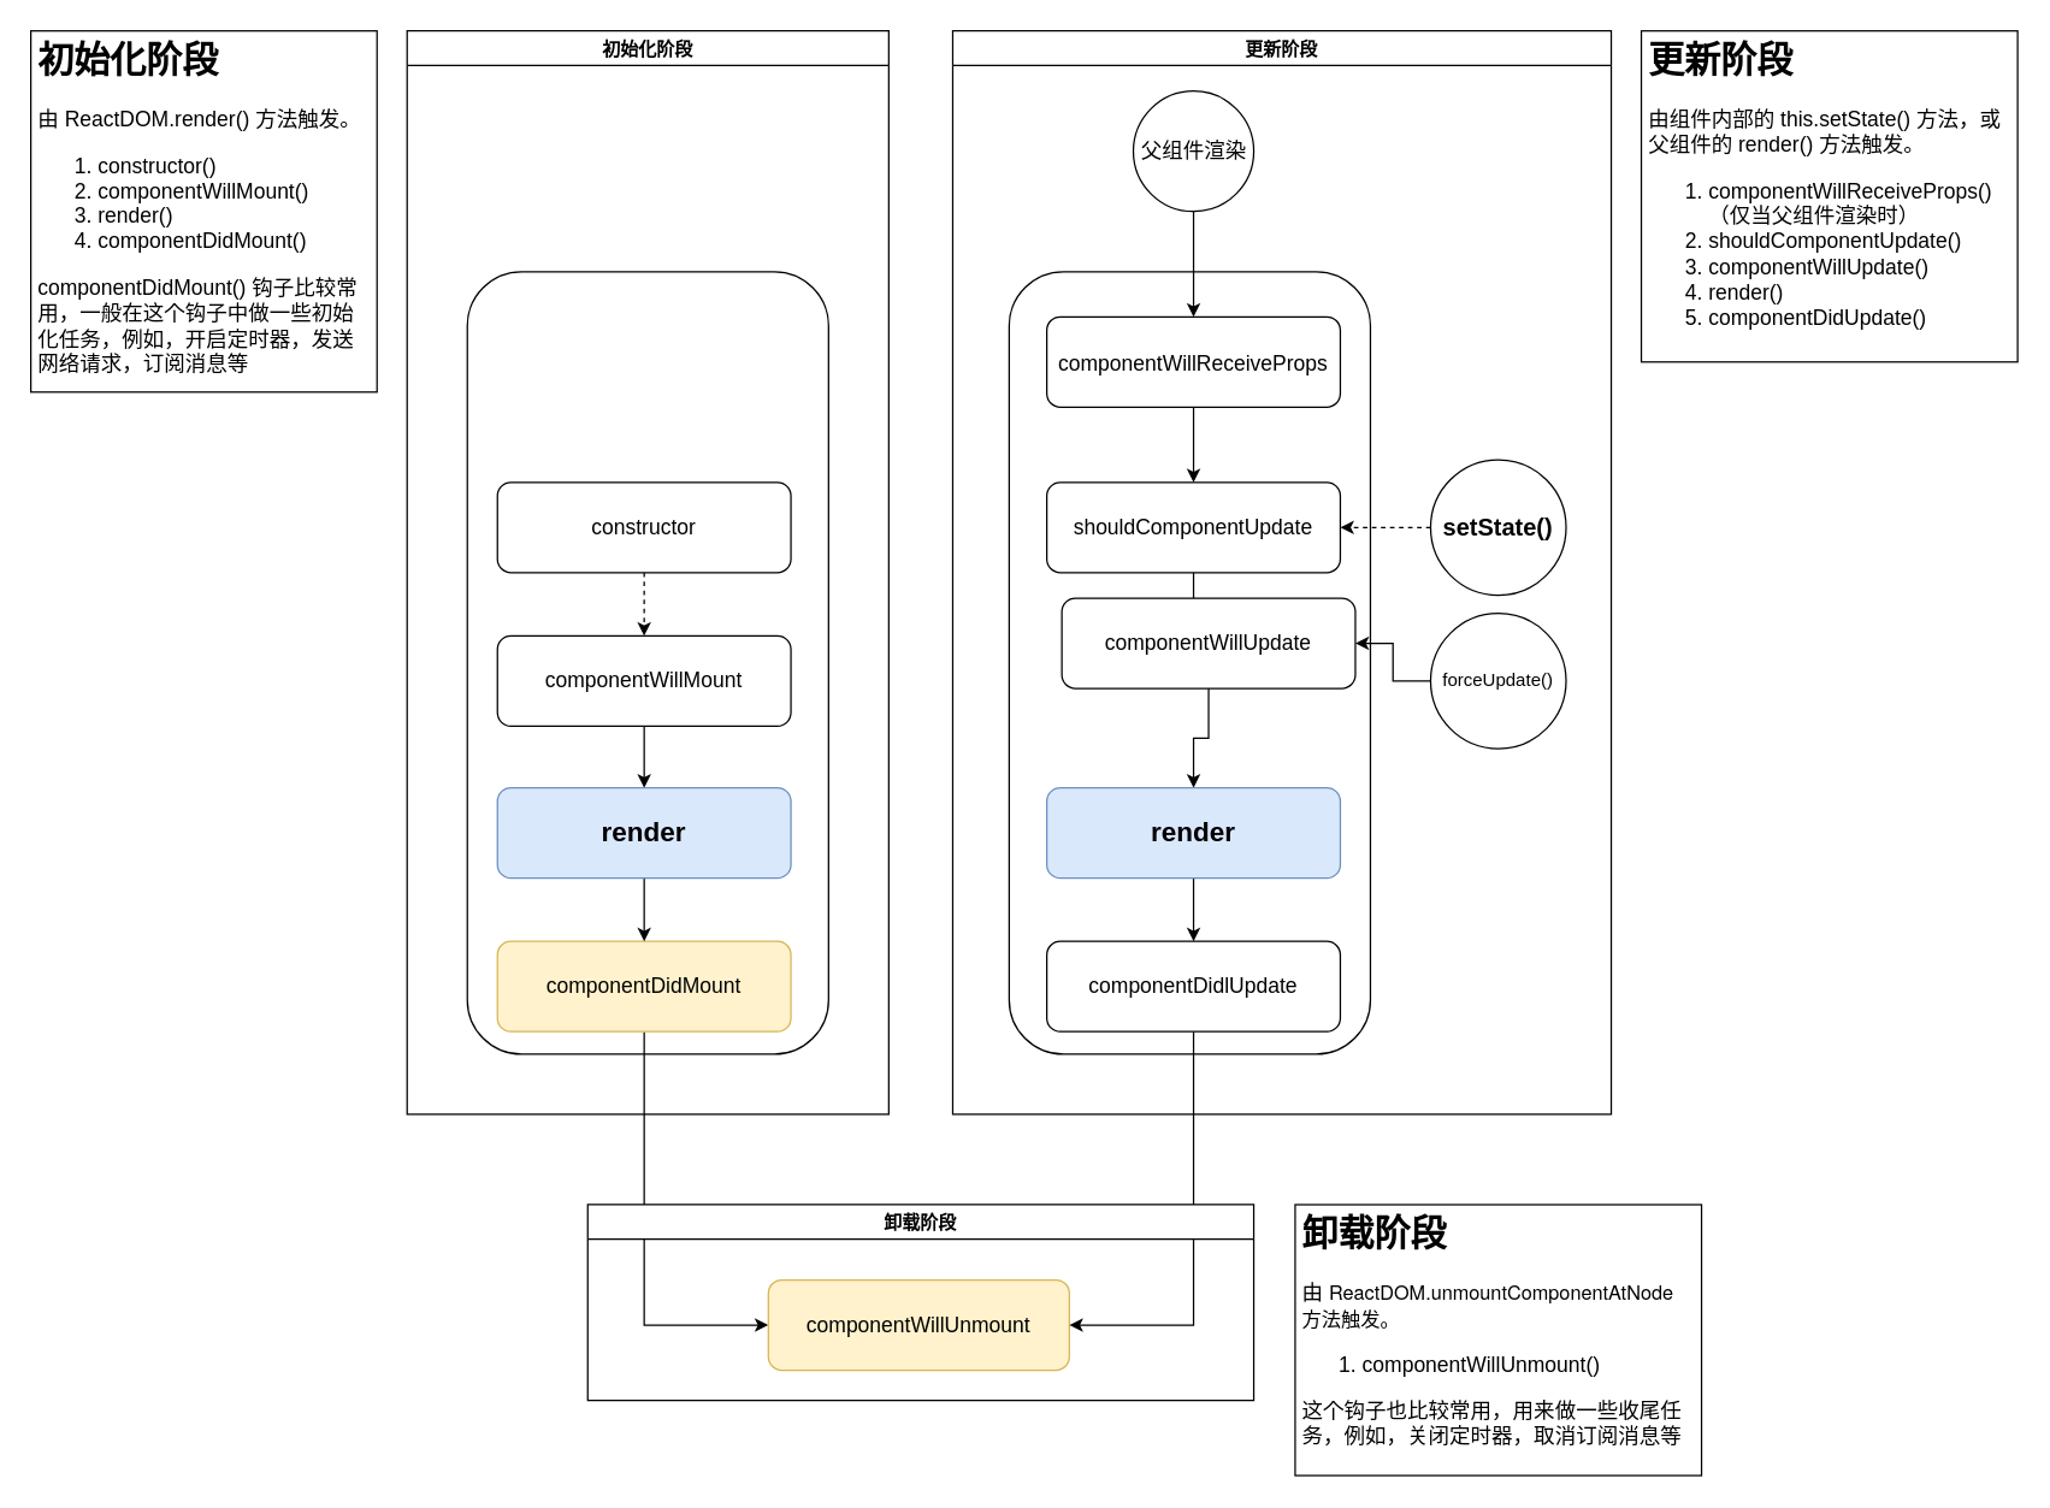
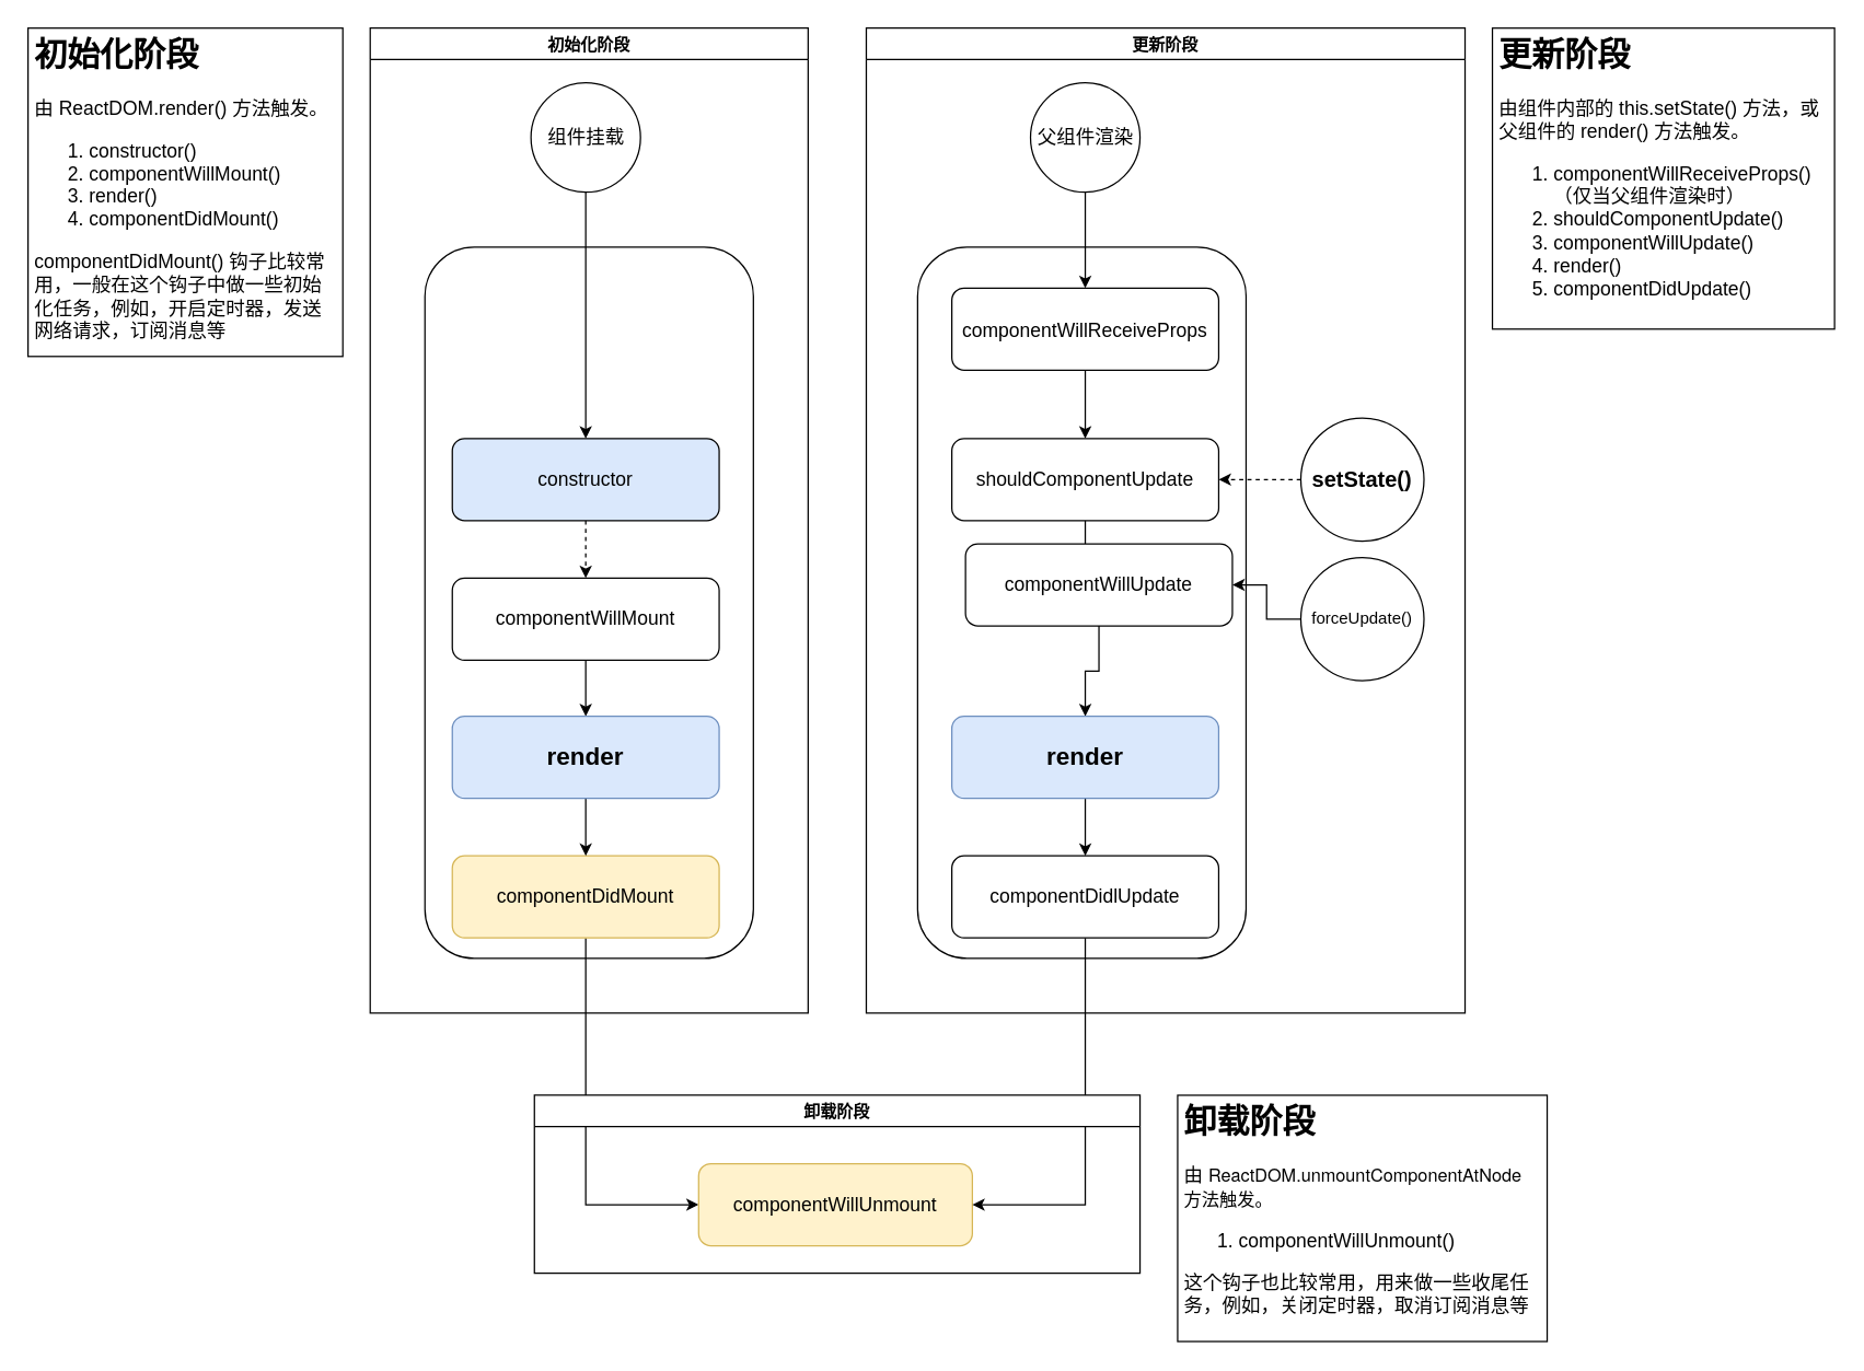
  <mxCell id="0" />
  <mxCell id="1" parent="0" />
  <mxCell id="2" value="" style="rounded=1;whiteSpace=wrap;html=1;fontSize=14;" parent="1" vertex="1"><mxGeometry x="310" y="180" width="240" height="520" as="geometry" /></mxCell>
  <mxCell id="3" value="" style="rounded=1;whiteSpace=wrap;html=1;fontSize=14;" parent="1" vertex="1"><mxGeometry x="670" y="180" width="240" height="520" as="geometry" /></mxCell>
  <mxCell id="4" style="edgeStyle=orthogonalEdgeStyle;rounded=0;orthogonalLoop=1;jettySize=auto;html=1;fontSize=14;dashed=1;" parent="1" source="5" target="7" edge="1"><mxGeometry relative="1" as="geometry" /></mxCell>
- <mxCell id="5" value="constructor" style="rounded=1;whiteSpace=wrap;html=1;fontStyle=0;fontSize=14;labelBackgroundColor=none;" parent="1" vertex="1"><mxGeometry x="330" y="320" width="195" height="60" as="geometry" /></mxCell>
+ <mxCell id="5" value="constructor" style="rounded=1;whiteSpace=wrap;html=1;fontStyle=0;fontSize=14;labelBackgroundColor=none;fillColor=#dae8fc;" parent="1" vertex="1"><mxGeometry x="330" y="320" width="195" height="60" as="geometry" /></mxCell>
  <mxCell id="6" style="edgeStyle=orthogonalEdgeStyle;rounded=0;orthogonalLoop=1;jettySize=auto;html=1;entryX=0.5;entryY=0;entryDx=0;entryDy=0;fontSize=14;" parent="1" source="7" target="22" edge="1"><mxGeometry relative="1" as="geometry" /></mxCell>
  <mxCell id="7" value="componentWillMount" style="rounded=1;whiteSpace=wrap;html=1;fontSize=14;" parent="1" vertex="1"><mxGeometry x="330" y="422" width="195" height="60" as="geometry" /></mxCell>
  <mxCell id="8" style="edgeStyle=orthogonalEdgeStyle;rounded=0;orthogonalLoop=1;jettySize=auto;html=1;entryX=0;entryY=0.5;entryDx=0;entryDy=0;exitX=0.5;exitY=1;exitDx=0;exitDy=0;fontSize=14;" parent="1" source="9" target="10" edge="1"><mxGeometry relative="1" as="geometry" /></mxCell>
  <mxCell id="9" value="componentDidMount" style="rounded=1;whiteSpace=wrap;html=1;fontSize=14;fillColor=#fff2cc;strokeColor=#d6b656;" parent="1" vertex="1"><mxGeometry x="330" y="625" width="195" height="60" as="geometry" /></mxCell>
  <mxCell id="10" value="componentWillUnmount" style="rounded=1;whiteSpace=wrap;html=1;fontSize=14;fillColor=#fff2cc;strokeColor=#d6b656;" parent="1" vertex="1"><mxGeometry x="510" y="850" width="200" height="60" as="geometry" /></mxCell>
+ <mxCell id="11" style="edgeStyle=orthogonalEdgeStyle;rounded=0;orthogonalLoop=1;jettySize=auto;html=1;entryX=0.5;entryY=0;entryDx=0;entryDy=0;fontSize=14;" parent="1" source="12" target="5" edge="1"><mxGeometry relative="1" as="geometry" /></mxCell>
+ <mxCell id="12" value="组件挂载" style="ellipse;whiteSpace=wrap;html=1;aspect=fixed;fontSize=14;fontStyle=0" parent="1" vertex="1"><mxGeometry x="387.5" y="60" width="80" height="80" as="geometry" /></mxCell>
  <mxCell id="13" style="edgeStyle=orthogonalEdgeStyle;rounded=0;orthogonalLoop=1;jettySize=auto;html=1;entryX=1;entryY=0.5;entryDx=0;entryDy=0;fontSize=14;dashed=1;" parent="1" source="14" target="16" edge="1"><mxGeometry relative="1" as="geometry" /></mxCell>
  <mxCell id="14" value="setState()" style="ellipse;whiteSpace=wrap;html=1;aspect=fixed;fontStyle=1;fontSize=16;" parent="1" vertex="1"><mxGeometry x="950" y="305" width="90" height="90" as="geometry" /></mxCell>
  <mxCell id="15" style="edgeStyle=orthogonalEdgeStyle;rounded=0;orthogonalLoop=1;jettySize=auto;html=1;entryX=0.5;entryY=0;entryDx=0;entryDy=0;fontSize=14;" parent="1" source="16" target="18" edge="1"><mxGeometry relative="1" as="geometry" /></mxCell>
  <mxCell id="16" value="shouldComponentUpdate" style="rounded=1;whiteSpace=wrap;html=1;fontSize=14;fontFamily=Helvetica;" parent="1" vertex="1"><mxGeometry x="695" y="320" width="195" height="60" as="geometry" /></mxCell>
  <mxCell id="17" style="edgeStyle=orthogonalEdgeStyle;rounded=0;orthogonalLoop=1;jettySize=auto;html=1;entryX=0.5;entryY=0;entryDx=0;entryDy=0;fontSize=14;" parent="1" source="18" target="24" edge="1"><mxGeometry relative="1" as="geometry" /></mxCell>
  <mxCell id="18" value="componentWillUpdate" style="rounded=1;whiteSpace=wrap;html=1;fontSize=14;" parent="1" vertex="1"><mxGeometry x="705" y="397" width="195" height="60" as="geometry" /></mxCell>
  <mxCell id="19" style="edgeStyle=orthogonalEdgeStyle;rounded=0;orthogonalLoop=1;jettySize=auto;html=1;entryX=1;entryY=0.5;entryDx=0;entryDy=0;exitX=0.5;exitY=1;exitDx=0;exitDy=0;fontSize=14;" parent="1" source="20" target="10" edge="1"><mxGeometry relative="1" as="geometry" /></mxCell>
  <mxCell id="20" value="componentDidlUpdate" style="rounded=1;whiteSpace=wrap;html=1;fontSize=14;" parent="1" vertex="1"><mxGeometry x="695" y="625" width="195" height="60" as="geometry" /></mxCell>
  <mxCell id="21" style="edgeStyle=orthogonalEdgeStyle;rounded=0;orthogonalLoop=1;jettySize=auto;html=1;entryX=0.5;entryY=0;entryDx=0;entryDy=0;fontSize=14;" parent="1" source="22" target="9" edge="1"><mxGeometry relative="1" as="geometry" /></mxCell>
  <mxCell id="22" value="render" style="rounded=1;whiteSpace=wrap;html=1;fontSize=18;fontStyle=1;fillColor=#dae8fc;strokeColor=#6c8ebf;" parent="1" vertex="1"><mxGeometry x="330" y="523" width="195" height="60" as="geometry" /></mxCell>
  <mxCell id="23" style="edgeStyle=orthogonalEdgeStyle;rounded=0;orthogonalLoop=1;jettySize=auto;html=1;entryX=0.5;entryY=0;entryDx=0;entryDy=0;fontSize=14;" parent="1" source="24" target="20" edge="1"><mxGeometry relative="1" as="geometry" /></mxCell>
  <mxCell id="24" value="render" style="rounded=1;whiteSpace=wrap;html=1;fontSize=18;fontStyle=1;fillColor=#dae8fc;strokeColor=#6c8ebf;" parent="1" vertex="1"><mxGeometry x="695" y="523" width="195" height="60" as="geometry" /></mxCell>
  <mxCell id="25" style="edgeStyle=orthogonalEdgeStyle;rounded=0;orthogonalLoop=1;jettySize=auto;html=1;entryX=1;entryY=0.5;entryDx=0;entryDy=0;fontSize=14;" parent="1" source="26" target="18" edge="1"><mxGeometry relative="1" as="geometry" /></mxCell>
  <mxCell id="26" value="forceUpdate()" style="ellipse;html=1;aspect=fixed;fontStyle=0;fontSize=12;whiteSpace=wrap;" parent="1" vertex="1"><mxGeometry x="950" y="407" width="90" height="90" as="geometry" /></mxCell>
  <mxCell id="27" style="edgeStyle=orthogonalEdgeStyle;rounded=0;orthogonalLoop=1;jettySize=auto;html=1;fontSize=14;entryX=0.5;entryY=0;entryDx=0;entryDy=0;" parent="1" source="28" target="30" edge="1"><mxGeometry relative="1" as="geometry" /></mxCell>
  <mxCell id="28" value="父组件渲染" style="ellipse;whiteSpace=wrap;html=1;aspect=fixed;fontSize=14;" parent="1" vertex="1"><mxGeometry x="752.5" y="60" width="80" height="80" as="geometry" /></mxCell>
  <mxCell id="29" style="edgeStyle=orthogonalEdgeStyle;rounded=0;orthogonalLoop=1;jettySize=auto;html=1;entryX=0.5;entryY=0;entryDx=0;entryDy=0;fontSize=14;" parent="1" source="30" target="16" edge="1"><mxGeometry relative="1" as="geometry" /></mxCell>
  <mxCell id="30" value="&lt;p style=&quot;margin: 0px; font-variant-numeric: normal; font-variant-east-asian: normal; font-stretch: normal; font-size: 14px; line-height: normal; text-align: start;&quot; class=&quot;p1&quot;&gt;componentWillReceiveProps&lt;/p&gt;" style="rounded=1;whiteSpace=wrap;html=1;fontSize=14;fontFamily=Helvetica;" parent="1" vertex="1"><mxGeometry x="695" y="210" width="195" height="60" as="geometry" /></mxCell>
  <mxCell id="31" value="卸载阶段" style="swimlane;" vertex="1" parent="1"><mxGeometry x="390" y="800" width="442.5" height="130" as="geometry"><mxRectangle x="170" y="690" width="140" height="30" as="alternateBounds" /></mxGeometry></mxCell>
  <mxCell id="32" value="初始化阶段" style="swimlane;" vertex="1" parent="1"><mxGeometry x="270" width="320" height="720" as="geometry" y="20"><mxRectangle x="170" y="690" width="140" height="30" as="alternateBounds" /></mxGeometry></mxCell>
  <mxCell id="33" value="更新阶段" style="swimlane;" vertex="1" parent="1"><mxGeometry x="632.5" width="437.5" height="720" as="geometry" y="20"><mxRectangle x="170" y="690" width="140" height="30" as="alternateBounds" /></mxGeometry></mxCell>
  <mxCell id="34" value="&lt;h1&gt;初始化阶段&lt;/h1&gt;&lt;p style=&quot;font-size: 14px;&quot;&gt;&lt;font style=&quot;font-size: 14px;&quot;&gt;由 ReactDOM.render() 方法触发。&lt;/font&gt;&lt;/p&gt;&lt;p style=&quot;font-size: 14px;&quot;&gt;&lt;/p&gt;&lt;ol style=&quot;font-size: 14px;&quot;&gt;&lt;li style=&quot;&quot;&gt;&lt;font style=&quot;font-size: 14px;&quot;&gt;constructor()&lt;/font&gt;&lt;/li&gt;&lt;li style=&quot;&quot;&gt;&lt;font style=&quot;font-size: 14px;&quot;&gt;componentWillMount()&lt;/font&gt;&lt;/li&gt;&lt;li style=&quot;&quot;&gt;&lt;font style=&quot;font-size: 14px;&quot;&gt;render()&lt;/font&gt;&lt;/li&gt;&lt;li style=&quot;&quot;&gt;&lt;font style=&quot;font-size: 14px;&quot;&gt;componentDidMount()&lt;/font&gt;&lt;/li&gt;&lt;/ol&gt;&lt;span style=&quot;font-size: 14px;&quot;&gt;componentDidMount() 钩子比较常用，一般在这个钩子中做一些初始化任务，例如，开启定时器，发送网络请求，订阅消息等&lt;/span&gt;&lt;p&gt;&lt;/p&gt;" style="text;html=1;strokeColor=default;fillColor=none;spacing=5;spacingTop=-20;whiteSpace=wrap;overflow=hidden;rounded=0;" vertex="1" parent="1"><mxGeometry x="20" width="230" height="240" as="geometry" y="20" /></mxCell>
  <mxCell id="35" value="&lt;h1&gt;更新阶段&lt;/h1&gt;&lt;p style=&quot;font-size: 14px;&quot;&gt;&lt;font style=&quot;font-size: 14px;&quot;&gt;由组件内部的 this.setState() 方法，或父组件的 render() 方法触发。&lt;/font&gt;&lt;/p&gt;&lt;p style=&quot;font-size: 14px;&quot;&gt;&lt;/p&gt;&lt;ol style=&quot;font-size: 14px;&quot;&gt;&lt;li style=&quot;&quot;&gt;&lt;font style=&quot;font-size: 14px;&quot;&gt;componentWillReceiveProps() （仅当父组件渲染时）&lt;/font&gt;&lt;/li&gt;&lt;li style=&quot;&quot;&gt;&lt;font style=&quot;font-size: 14px;&quot;&gt;shouldComponentUpdate()&lt;/font&gt;&lt;/li&gt;&lt;li style=&quot;&quot;&gt;&lt;font style=&quot;font-size: 14px;&quot;&gt;componentWillUpdate()&lt;/font&gt;&lt;/li&gt;&lt;li style=&quot;&quot;&gt;&lt;font style=&quot;font-size: 14px;&quot;&gt;render()&lt;/font&gt;&lt;/li&gt;&lt;li style=&quot;&quot;&gt;&lt;font style=&quot;font-size: 14px;&quot;&gt;componentDidUpdate()&lt;/font&gt;&lt;/li&gt;&lt;/ol&gt;&lt;p&gt;&lt;/p&gt;" style="text;html=1;strokeColor=default;fillColor=none;spacing=5;spacingTop=-20;whiteSpace=wrap;overflow=hidden;rounded=0;" vertex="1" parent="1"><mxGeometry x="1090" width="250" height="220" as="geometry" y="20" /></mxCell>
  <mxCell id="36" value="&lt;h1&gt;卸载阶段&lt;/h1&gt;&lt;p style=&quot;font-size: 14px;&quot;&gt;&lt;font style=&quot;font-size: 14px;&quot;&gt;由&amp;nbsp;&lt;/font&gt;&lt;span style=&quot;font-family: &amp;quot;Helvetica Neue&amp;quot;; font-size: 13px; background-color: initial;&quot;&gt;ReactDOM.unmountComponentAtNode 方法触发。&lt;/span&gt;&lt;/p&gt;&lt;p style=&quot;font-size: 14px;&quot;&gt;&lt;/p&gt;&lt;ol style=&quot;font-size: 14px;&quot;&gt;&lt;li style=&quot;&quot;&gt;&lt;font style=&quot;font-size: 14px;&quot;&gt;componentWillUnmount()&lt;/font&gt;&lt;/li&gt;&lt;/ol&gt;&lt;div&gt;&lt;span style=&quot;font-size: 14px;&quot;&gt;这个钩子也比较常用，用来做一些收尾任务，例如，关闭定时器，取消订阅消息等&lt;/span&gt;&lt;/div&gt;&lt;p&gt;&lt;/p&gt;" style="text;html=1;strokeColor=default;fillColor=none;spacing=5;spacingTop=-20;whiteSpace=wrap;overflow=hidden;rounded=0;" vertex="1" parent="1"><mxGeometry x="860" y="800" width="270" height="180" as="geometry" /></mxCell>
